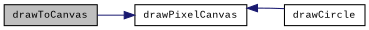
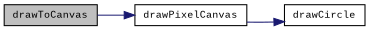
  digraph {
    fontname="Liberation Mono"
    rankdir=LR
    node [color=black fillcolor=white fontname="Liberation Mono" fontsize=10 shape=record style=filled]
    edge [color=midnightblue fontname="Liberation Mono" fontsize=10 labelfontname=Helvetica labelfontsize=10 style=solid]
    n1 [fillcolor=grey75 fontcolor=black height=0.2 label=drawToCanvas width=0.4]
    n2 [height=0.2 label=drawPixelCanvas width=0.4]
    n3 [height=0.2 label=drawCircle width=0.4]
    n1 -> n2
-   n3 -> n2
+   n2 -> n3
  }
